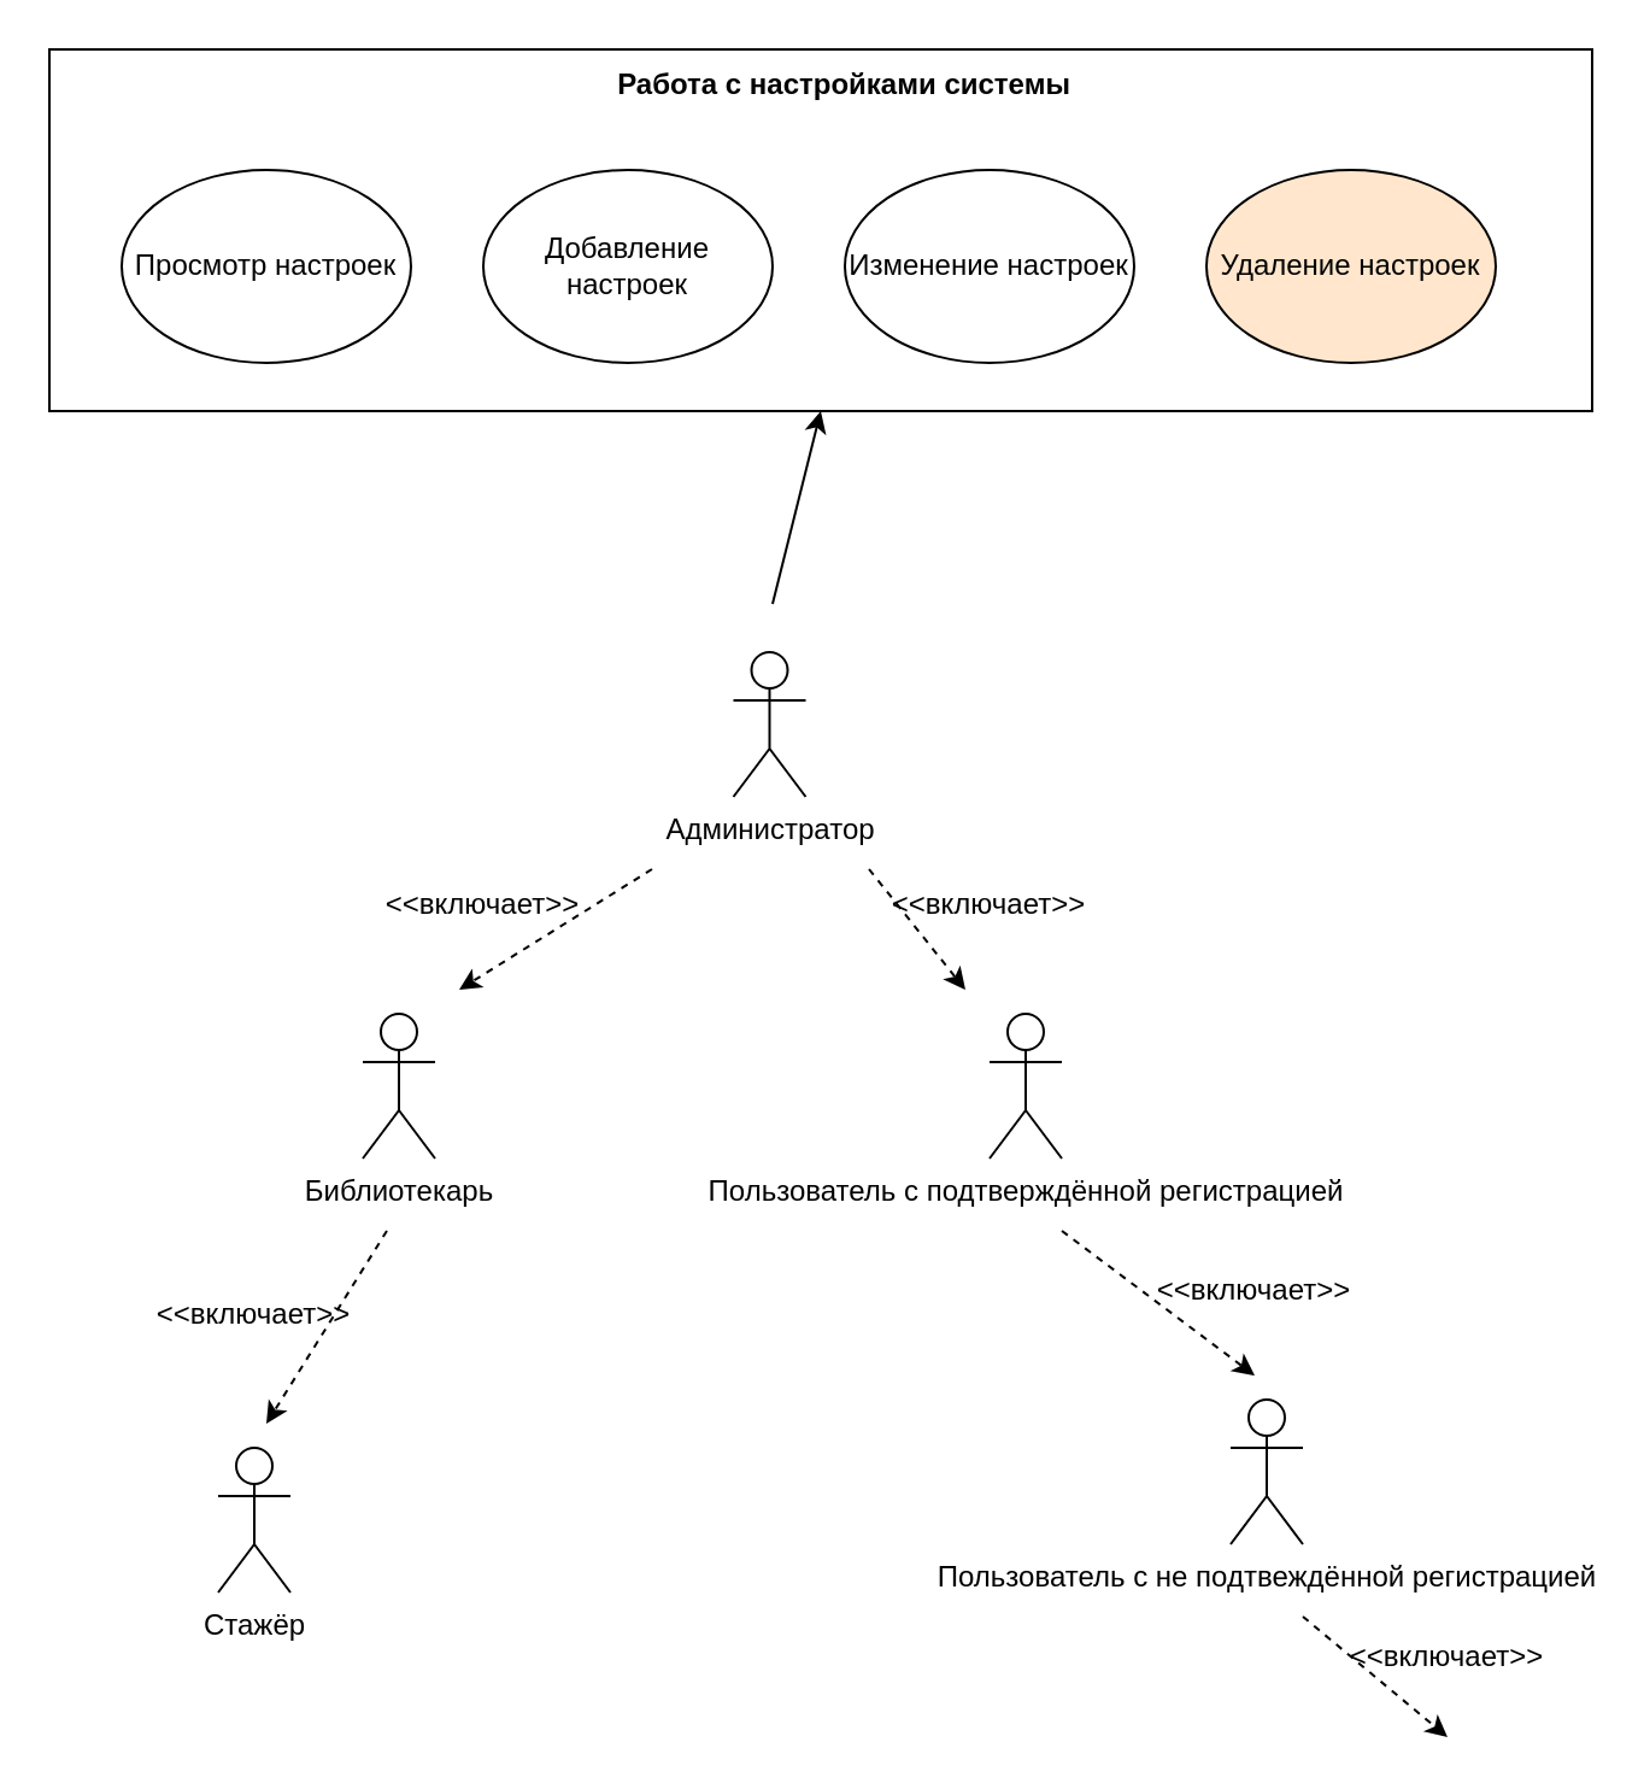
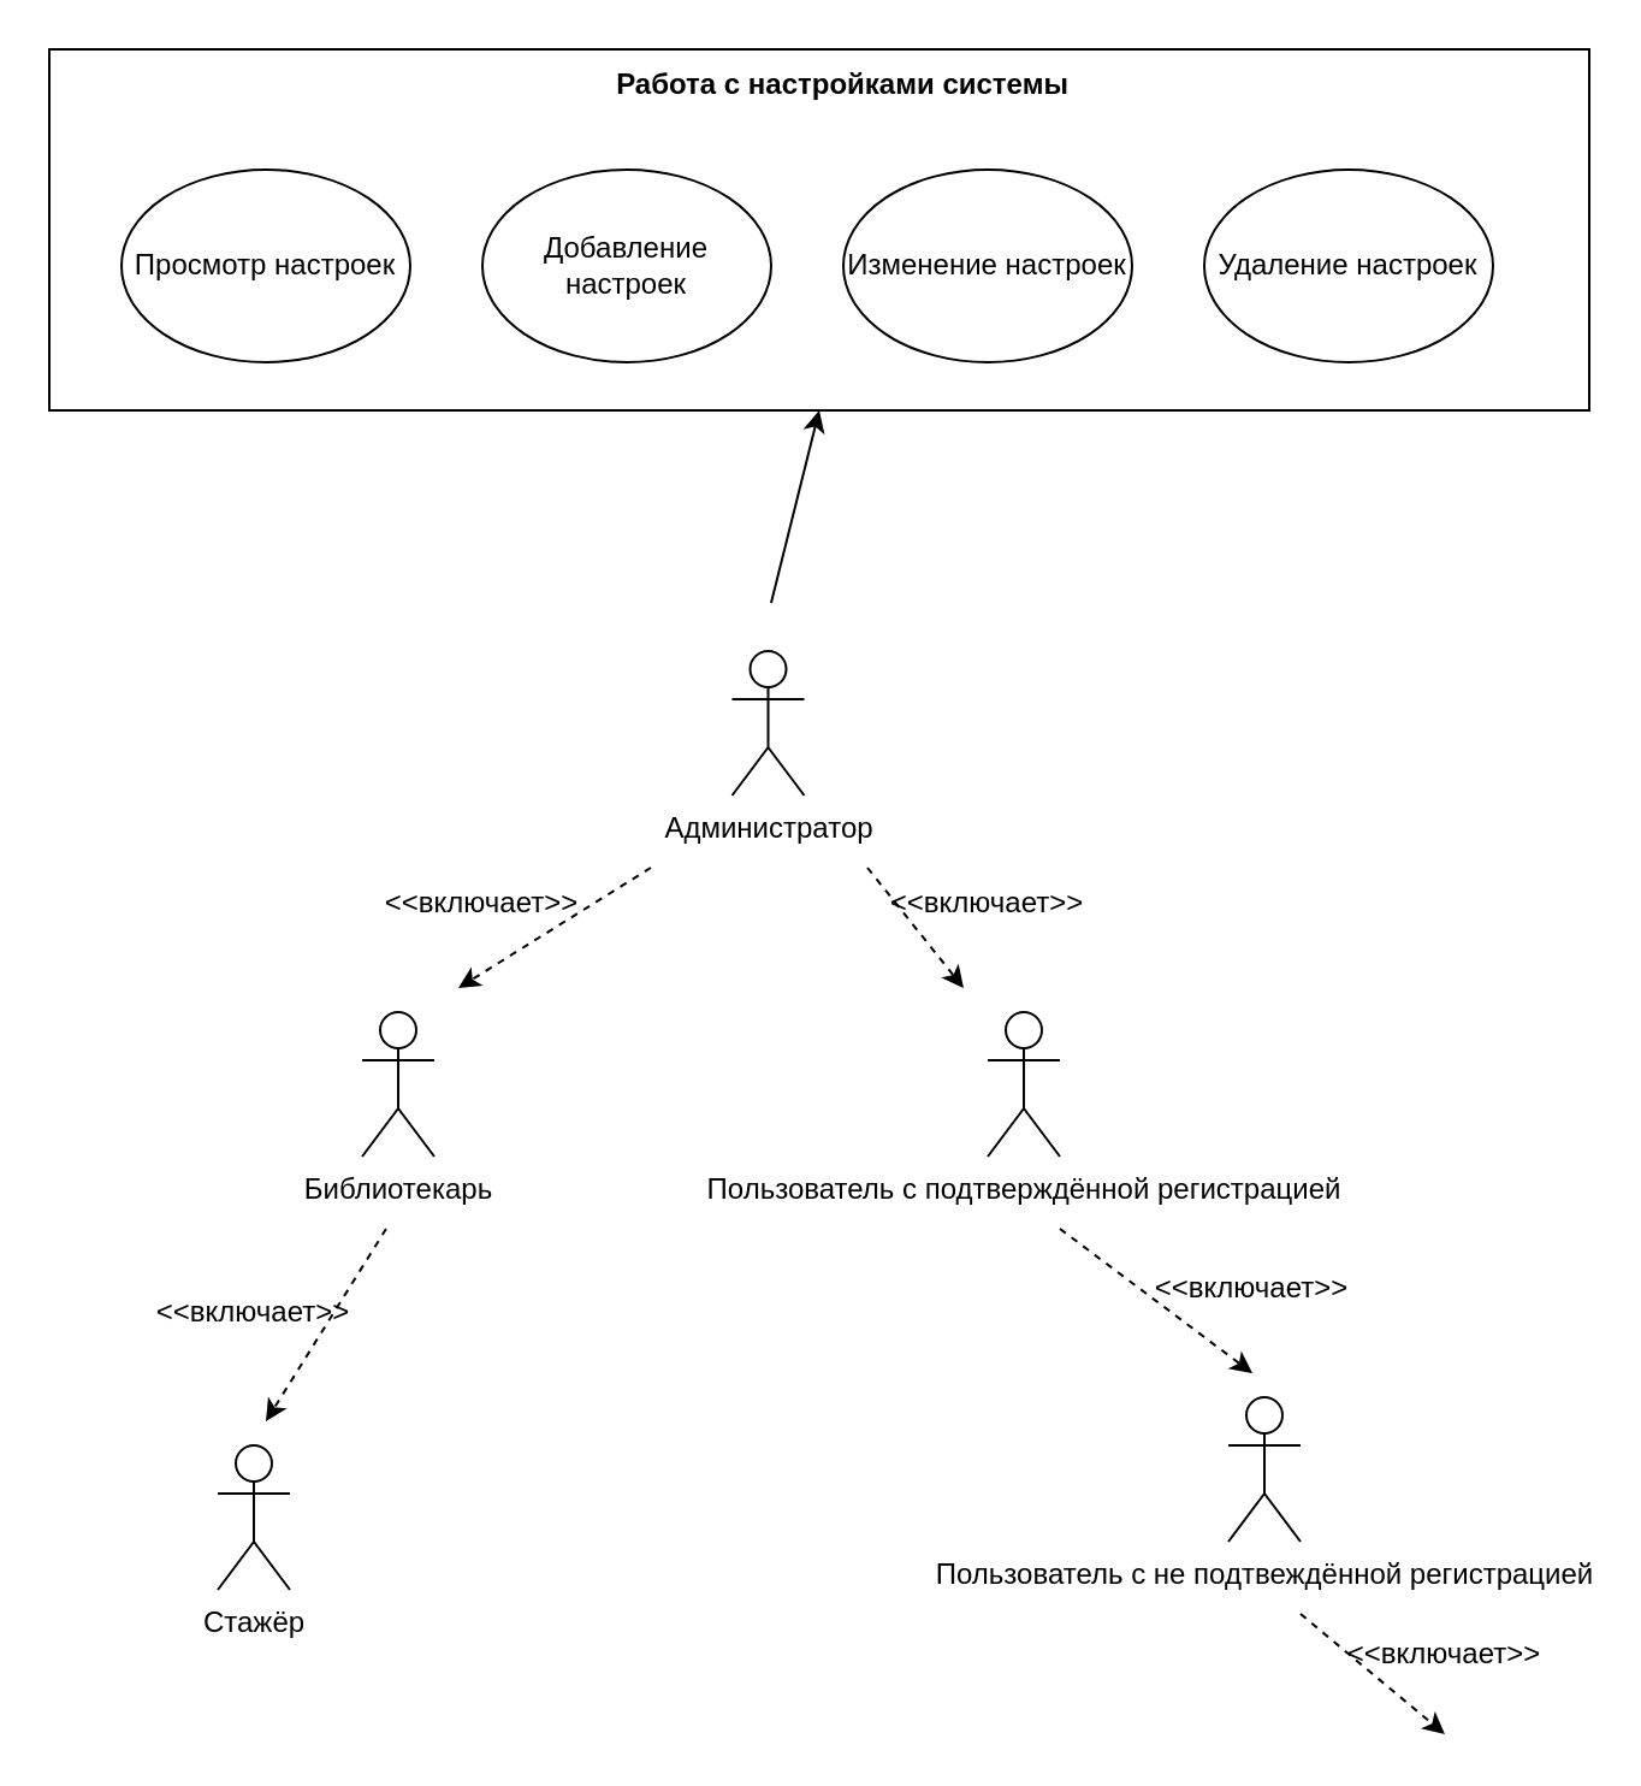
  <mxCell id="0" />
  <mxCell id="1" parent="0" />
  <mxCell id="2" value="" style="rounded=0;whiteSpace=wrap;html=1;" vertex="1" parent="1"><mxGeometry x="20" y="20" width="640" height="150" as="geometry" /></mxCell>
  <mxCell id="3" value="Администратор" style="shape=umlActor;verticalLabelPosition=bottom;verticalAlign=top;html=1;outlineConnect=0;" parent="1" vertex="1"><mxGeometry x="303.75" y="270" width="30" height="60" as="geometry" /></mxCell>
  <mxCell id="4" value="Библиотекарь" style="shape=umlActor;verticalLabelPosition=bottom;verticalAlign=top;html=1;outlineConnect=0;" vertex="1" parent="1"><mxGeometry x="150" y="420" width="30" height="60" as="geometry" /></mxCell>
  <mxCell id="5" value="Стажёр" style="shape=umlActor;verticalLabelPosition=bottom;verticalAlign=top;html=1;outlineConnect=0;" vertex="1" parent="1"><mxGeometry x="90" y="600" width="30" height="60" as="geometry" /></mxCell>
  <mxCell id="6" value="Пользователь с подтверждённой регистрацией" style="shape=umlActor;verticalLabelPosition=bottom;verticalAlign=top;html=1;outlineConnect=0;" vertex="1" parent="1"><mxGeometry x="410" y="420" width="30" height="60" as="geometry" /></mxCell>
  <mxCell id="7" value="Пользователь с не подтвеждённой регистрацией" style="shape=umlActor;verticalLabelPosition=bottom;verticalAlign=top;html=1;outlineConnect=0;" vertex="1" parent="1"><mxGeometry x="510" y="580" width="30" height="60" as="geometry" /></mxCell>
  <mxCell id="8" value="Просмотр настроек" style="ellipse;whiteSpace=wrap;html=1;" vertex="1" parent="1"><mxGeometry x="50" y="70" width="120" height="80" as="geometry" /></mxCell>
  <mxCell id="9" value="Изменение настроек" style="ellipse;whiteSpace=wrap;html=1;" vertex="1" parent="1"><mxGeometry x="350" y="70" width="120" height="80" as="geometry" /></mxCell>
  <mxCell id="10" value="Добавление настроек" style="ellipse;whiteSpace=wrap;html=1;" vertex="1" parent="1"><mxGeometry x="200" y="70" width="120" height="80" as="geometry" /></mxCell>
- <mxCell id="11" value="Удаление настроек" style="ellipse;whiteSpace=wrap;html=1;fillColor=#ffe6cc;" vertex="1" parent="1"><mxGeometry x="500" y="70" width="120" height="80" as="geometry" /></mxCell>
+ <mxCell id="11" value="Удаление настроек" style="ellipse;whiteSpace=wrap;html=1;" vertex="1" parent="1"><mxGeometry x="500" y="70" width="120" height="80" as="geometry" /></mxCell>
  <mxCell id="12" value="Работа с настройками системы" style="text;html=1;align=center;verticalAlign=middle;whiteSpace=wrap;rounded=0;fontStyle=1" vertex="1" parent="1"><mxGeometry x="240" y="20" width="220" height="30" as="geometry" /></mxCell>
  <mxCell id="13" value="" style="endArrow=classic;html=1;rounded=0;dashed=1;" edge="1" parent="1"><mxGeometry width="50" height="50" relative="1" as="geometry"><mxPoint x="160" y="510" as="sourcePoint" /><mxPoint x="110" y="590" as="targetPoint" /></mxGeometry></mxCell>
  <mxCell id="14" value="" style="endArrow=classic;html=1;rounded=0;dashed=1;" edge="1" parent="1"><mxGeometry width="50" height="50" relative="1" as="geometry"><mxPoint x="270" y="360" as="sourcePoint" /><mxPoint x="190" y="410" as="targetPoint" /></mxGeometry></mxCell>
  <mxCell id="15" value="" style="endArrow=classic;html=1;rounded=0;dashed=1;" edge="1" parent="1"><mxGeometry width="50" height="50" relative="1" as="geometry"><mxPoint x="360" y="360" as="sourcePoint" /><mxPoint x="400" y="410" as="targetPoint" /></mxGeometry></mxCell>
  <mxCell id="16" value="" style="endArrow=classic;html=1;rounded=0;dashed=1;" edge="1" parent="1"><mxGeometry width="50" height="50" relative="1" as="geometry"><mxPoint x="440" y="510" as="sourcePoint" /><mxPoint x="520" y="570" as="targetPoint" /></mxGeometry></mxCell>
  <mxCell id="17" value="" style="endArrow=classic;html=1;rounded=0;dashed=1;" edge="1" parent="1"><mxGeometry width="50" height="50" relative="1" as="geometry"><mxPoint x="540" y="670" as="sourcePoint" /><mxPoint x="600" y="720" as="targetPoint" /></mxGeometry></mxCell>
  <mxCell id="18" value="&amp;lt;&amp;lt;включает&amp;gt;&amp;gt;" style="text;html=1;align=center;verticalAlign=middle;whiteSpace=wrap;rounded=0;" vertex="1" parent="1"><mxGeometry x="170" y="360" width="60" height="30" as="geometry" /></mxCell>
  <mxCell id="19" value="&amp;lt;&amp;lt;включает&amp;gt;&amp;gt;" style="text;html=1;align=center;verticalAlign=middle;whiteSpace=wrap;rounded=0;" vertex="1" parent="1"><mxGeometry x="75" y="530" width="60" height="30" as="geometry" /></mxCell>
  <mxCell id="20" value="&amp;lt;&amp;lt;включает&amp;gt;&amp;gt;" style="text;html=1;align=center;verticalAlign=middle;whiteSpace=wrap;rounded=0;" vertex="1" parent="1"><mxGeometry x="380" y="360" width="60" height="30" as="geometry" /></mxCell>
  <mxCell id="21" value="&amp;lt;&amp;lt;включает&amp;gt;&amp;gt;" style="text;html=1;align=center;verticalAlign=middle;whiteSpace=wrap;rounded=0;" vertex="1" parent="1"><mxGeometry x="490" y="520" width="60" height="30" as="geometry" /></mxCell>
  <mxCell id="22" value="&amp;lt;&amp;lt;включает&amp;gt;&amp;gt;" style="text;html=1;align=center;verticalAlign=middle;whiteSpace=wrap;rounded=0;" vertex="1" parent="1"><mxGeometry x="570" y="672" width="60" height="30" as="geometry" /></mxCell>
  <mxCell id="23" value="" style="endArrow=classic;html=1;rounded=0;entryX=0.5;entryY=1;entryDx=0;entryDy=0;" edge="1" parent="1" target="2"><mxGeometry width="50" height="50" relative="1" as="geometry"><mxPoint x="320" y="250" as="sourcePoint" /><mxPoint x="360" y="430" as="targetPoint" /></mxGeometry></mxCell>
